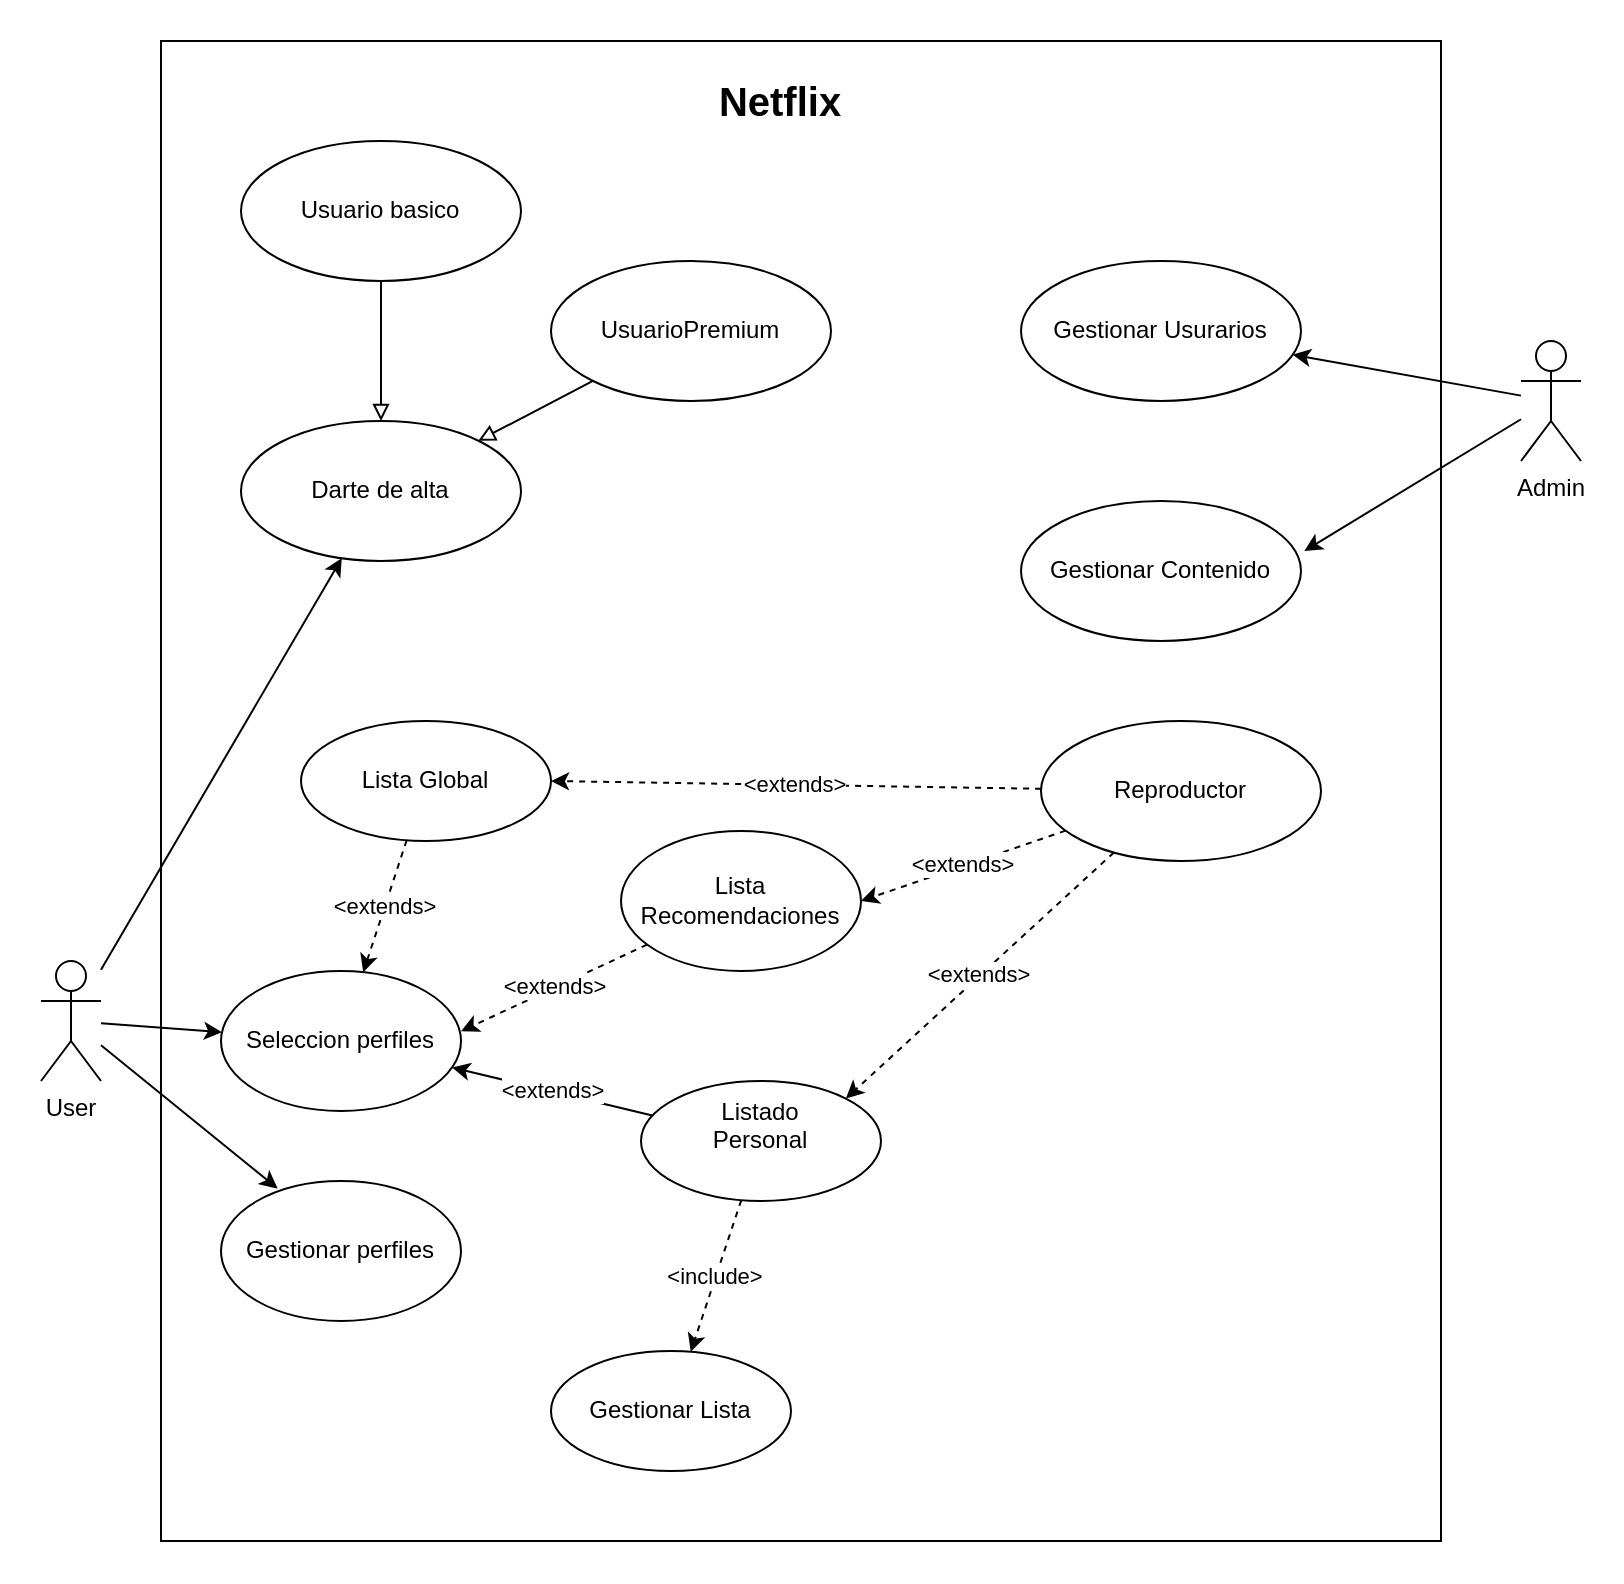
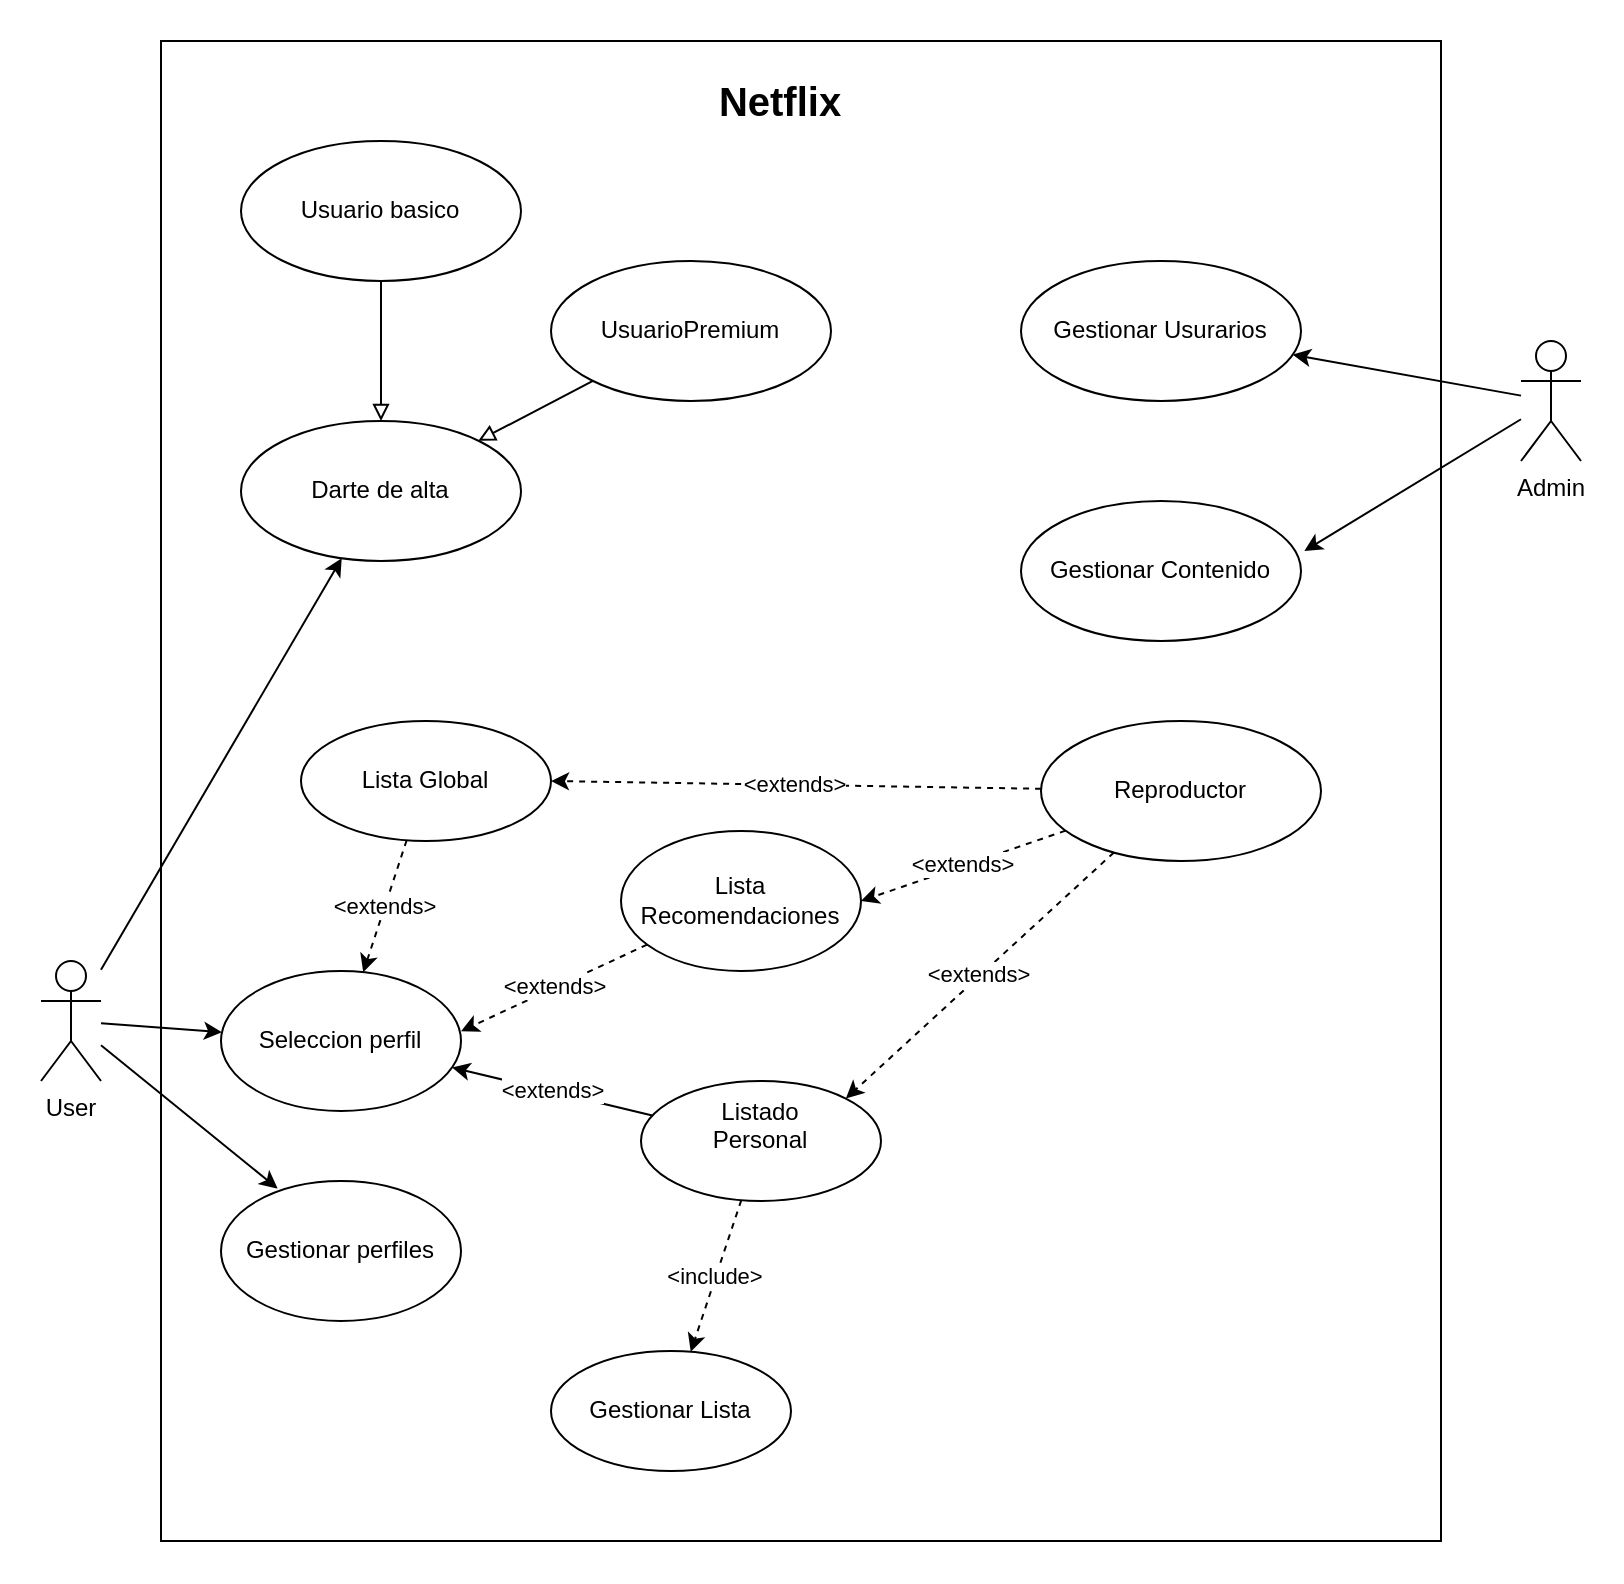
  <mxCell id="0" />
  <mxCell id="1" parent="0" />
  <mxCell id="2" value="" style="rounded=0;whiteSpace=wrap;html=1;" parent="1" vertex="1"><mxGeometry x="80" y="20" width="640" height="750" as="geometry" /></mxCell>
  <mxCell id="3" style="edgeStyle=none;rounded=0;orthogonalLoop=1;jettySize=auto;html=1;" parent="1" source="6" target="20" edge="1"><mxGeometry relative="1" as="geometry" /></mxCell>
  <mxCell id="4" style="edgeStyle=none;rounded=0;orthogonalLoop=1;jettySize=auto;html=1;entryX=0.236;entryY=0.054;entryDx=0;entryDy=0;entryPerimeter=0;" parent="1" source="6" target="19" edge="1"><mxGeometry relative="1" as="geometry" /></mxCell>
  <mxCell id="5" style="edgeStyle=none;rounded=0;orthogonalLoop=1;jettySize=auto;html=1;" parent="1" source="6" target="25" edge="1"><mxGeometry relative="1" as="geometry" /></mxCell>
  <mxCell id="6" value="&lt;div&gt;User&lt;/div&gt;" style="shape=umlActor;verticalLabelPosition=bottom;verticalAlign=top;html=1;" parent="1" vertex="1"><mxGeometry x="20" y="480" width="30" height="60" as="geometry" /></mxCell>
  <mxCell id="7" value="&lt;div&gt;Gestionar Lista&lt;/div&gt;" style="ellipse;whiteSpace=wrap;html=1;" parent="1" vertex="1"><mxGeometry x="275" y="675" width="120" height="60" as="geometry" /></mxCell>
  <mxCell id="8" value="&amp;lt;extends&amp;gt;" style="edgeStyle=none;rounded=0;orthogonalLoop=1;jettySize=auto;html=1;dashed=1;" parent="1" source="9" target="20" edge="1"><mxGeometry relative="1" as="geometry" /></mxCell>
  <mxCell id="9" value="&lt;div&gt;Lista Global&lt;/div&gt;" style="ellipse;whiteSpace=wrap;html=1;" parent="1" vertex="1"><mxGeometry x="150" y="360" width="125" height="60" as="geometry" /></mxCell>
  <mxCell id="10" value="&amp;lt;include&amp;gt;" style="edgeStyle=none;rounded=0;orthogonalLoop=1;jettySize=auto;html=1;dashed=1;" parent="1" source="12" target="7" edge="1"><mxGeometry relative="1" as="geometry" /></mxCell>
  <mxCell id="11" value="&amp;lt;extends&amp;gt;" style="edgeStyle=none;rounded=0;orthogonalLoop=1;jettySize=auto;html=1;dashed=0;" parent="1" source="12" target="20" edge="1"><mxGeometry relative="1" as="geometry" /></mxCell>
  <mxCell id="12" value="&lt;div&gt;Listado&lt;/div&gt;&lt;div&gt; Personal&lt;/div&gt;&lt;div&gt;&lt;br&gt;&lt;/div&gt;" style="ellipse;whiteSpace=wrap;html=1;" parent="1" vertex="1"><mxGeometry x="320" y="540" width="120" height="60" as="geometry" /></mxCell>
  <mxCell id="13" value="&amp;lt;extends&amp;gt;" style="edgeStyle=none;rounded=0;orthogonalLoop=1;jettySize=auto;html=1;entryX=1;entryY=0.43;entryDx=0;entryDy=0;entryPerimeter=0;dashed=1;" parent="1" source="14" target="20" edge="1"><mxGeometry relative="1" as="geometry" /></mxCell>
  <mxCell id="14" value="&lt;div&gt;Lista Recomendaciones&lt;/div&gt;" style="ellipse;whiteSpace=wrap;html=1;" parent="1" vertex="1"><mxGeometry x="310" y="415" width="120" height="70" as="geometry" /></mxCell>
  <mxCell id="15" value="&amp;lt;extends&amp;gt;" style="edgeStyle=none;rounded=0;orthogonalLoop=1;jettySize=auto;html=1;entryX=1;entryY=0.5;entryDx=0;entryDy=0;dashed=1;" parent="1" source="18" target="9" edge="1"><mxGeometry relative="1" as="geometry" /></mxCell>
  <mxCell id="16" value="&amp;lt;extends&amp;gt;" style="edgeStyle=none;rounded=0;orthogonalLoop=1;jettySize=auto;html=1;entryX=1;entryY=0.5;entryDx=0;entryDy=0;dashed=1;" parent="1" source="18" target="14" edge="1"><mxGeometry relative="1" as="geometry" /></mxCell>
  <mxCell id="17" value="&amp;lt;extends&amp;gt;" style="edgeStyle=none;rounded=0;orthogonalLoop=1;jettySize=auto;html=1;entryX=1;entryY=0;entryDx=0;entryDy=0;dashed=1;" parent="1" source="18" target="12" edge="1"><mxGeometry relative="1" as="geometry" /></mxCell>
  <mxCell id="18" value="Reproductor" style="ellipse;whiteSpace=wrap;html=1;" parent="1" vertex="1"><mxGeometry x="520" y="360" width="140" height="70" as="geometry" /></mxCell>
  <mxCell id="19" value="Gestionar perfiles" style="ellipse;whiteSpace=wrap;html=1;" parent="1" vertex="1"><mxGeometry x="110" y="590" width="120" height="70" as="geometry" /></mxCell>
- <mxCell id="20" value="&lt;div&gt;Seleccion perfiles&lt;/div&gt;" style="ellipse;whiteSpace=wrap;html=1;" parent="1" vertex="1"><mxGeometry x="110" y="485" width="120" height="70" as="geometry" /></mxCell>
+ <mxCell id="20" value="&lt;div&gt;Seleccion perfil&lt;/div&gt;" style="ellipse;whiteSpace=wrap;html=1;" parent="1" vertex="1"><mxGeometry x="110" y="485" width="120" height="70" as="geometry" /></mxCell>
  <mxCell id="21" style="edgeStyle=none;rounded=0;orthogonalLoop=1;jettySize=auto;html=1;entryX=1.012;entryY=0.357;entryDx=0;entryDy=0;entryPerimeter=0;" parent="1" source="23" target="24" edge="1"><mxGeometry relative="1" as="geometry" /></mxCell>
  <mxCell id="22" style="edgeStyle=none;rounded=0;orthogonalLoop=1;jettySize=auto;html=1;" parent="1" source="23" target="26" edge="1"><mxGeometry relative="1" as="geometry" /></mxCell>
  <mxCell id="23" value="Admin" style="shape=umlActor;verticalLabelPosition=bottom;verticalAlign=top;html=1;" parent="1" vertex="1"><mxGeometry x="760" y="170" width="30" height="60" as="geometry" /></mxCell>
  <mxCell id="24" value="&lt;div&gt;Gestionar Contenido&lt;/div&gt;" style="ellipse;whiteSpace=wrap;html=1;" parent="1" vertex="1"><mxGeometry x="510" y="250" width="140" height="70" as="geometry" /></mxCell>
  <mxCell id="25" value="Darte de alta" style="ellipse;whiteSpace=wrap;html=1;" parent="1" vertex="1"><mxGeometry x="120" y="210" width="140" height="70" as="geometry" /></mxCell>
  <mxCell id="26" value="Gestionar Usurarios" style="ellipse;whiteSpace=wrap;html=1;" parent="1" vertex="1"><mxGeometry x="510" y="130" width="140" height="70" as="geometry" /></mxCell>
  <mxCell id="27" style="edgeStyle=none;rounded=0;orthogonalLoop=1;jettySize=auto;html=1;endArrow=block;endFill=0;" parent="1" source="28" target="25" edge="1"><mxGeometry relative="1" as="geometry" /></mxCell>
  <mxCell id="28" value="Usuario basico" style="ellipse;whiteSpace=wrap;html=1;" parent="1" vertex="1"><mxGeometry x="120" y="70" width="140" height="70" as="geometry" /></mxCell>
  <mxCell id="29" style="edgeStyle=none;rounded=0;orthogonalLoop=1;jettySize=auto;html=1;endArrow=block;endFill=0;" parent="1" source="30" target="25" edge="1"><mxGeometry relative="1" as="geometry" /></mxCell>
  <mxCell id="30" value="&lt;div&gt;UsuarioPremium&lt;/div&gt;" style="ellipse;whiteSpace=wrap;html=1;" parent="1" vertex="1"><mxGeometry x="275" y="130" width="140" height="70" as="geometry" /></mxCell>
  <mxCell id="31" value="&lt;b&gt;&lt;font style=&quot;font-size: 20px&quot;&gt;Netflix&lt;/font&gt;&lt;/b&gt;" style="text;html=1;strokeColor=none;fillColor=none;align=center;verticalAlign=middle;whiteSpace=wrap;rounded=0;" parent="1" vertex="1"><mxGeometry x="340" y="30" width="100" height="40" as="geometry" /></mxCell>
